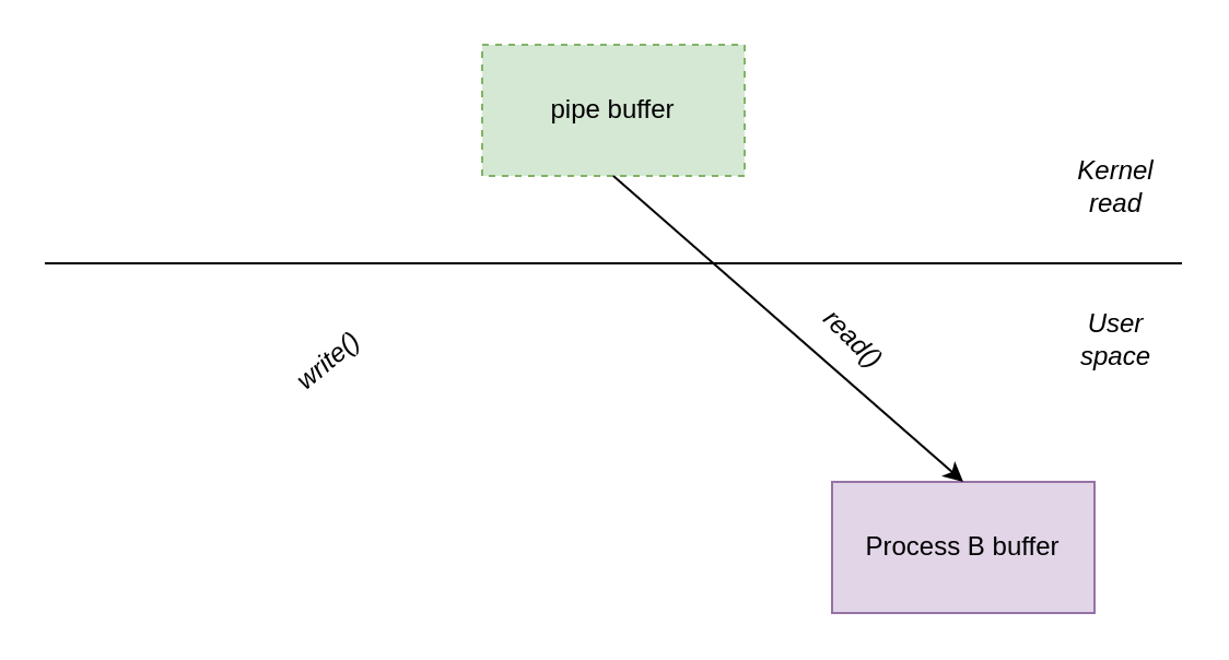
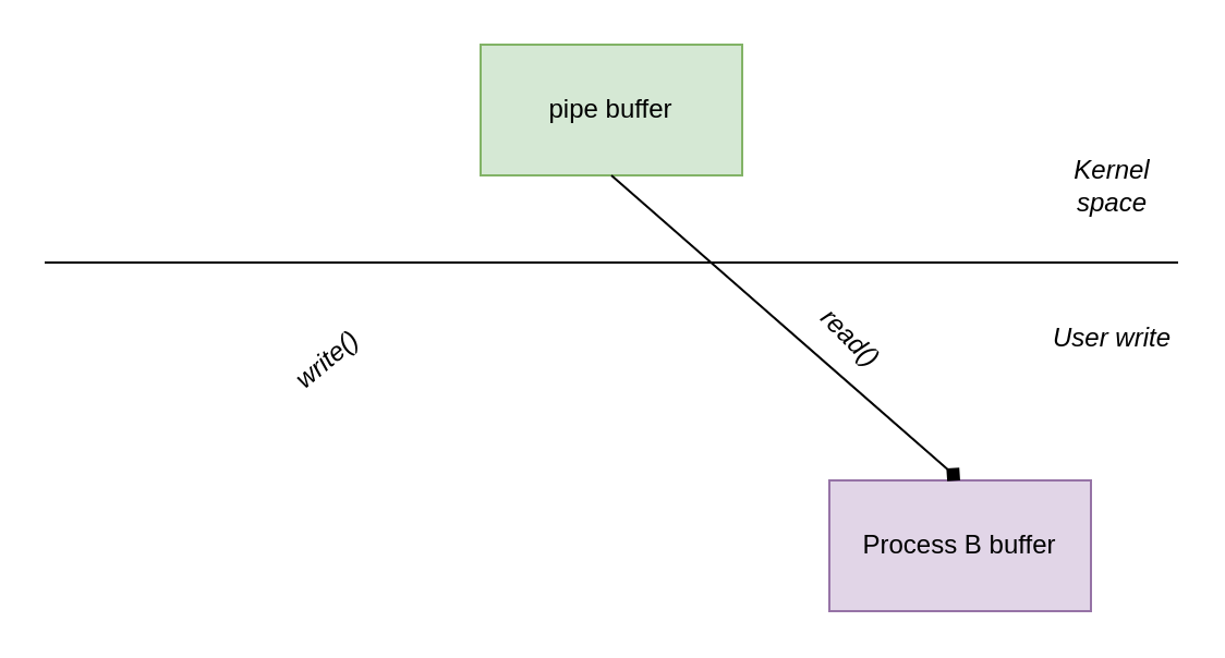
  <mxCell id="0" />
  <mxCell id="1" parent="0" />
- <mxCell id="2" value="pipe buffer" style="rounded=0;whiteSpace=wrap;html=1;fillColor=#d5e8d4;strokeColor=#82b366;dashed=1;" vertex="1" parent="1"><mxGeometry x="220" y="20" width="120" height="60" as="geometry" /></mxCell>
+ <mxCell id="2" value="pipe buffer" style="rounded=0;whiteSpace=wrap;html=1;fillColor=#d5e8d4;strokeColor=#82b366;" vertex="1" parent="1"><mxGeometry x="220" y="20" width="120" height="60" as="geometry" /></mxCell>
  <mxCell id="3" value="" style="endArrow=none;html=1;rounded=0;" edge="1" parent="1"><mxGeometry width="50" height="50" relative="1" as="geometry"><mxPoint x="20" y="120" as="sourcePoint" /><mxPoint x="540" y="120" as="targetPoint" /></mxGeometry></mxCell>
  <mxCell id="4" value="Process B buffer" style="rounded=0;whiteSpace=wrap;html=1;fillColor=#e1d5e7;strokeColor=#9673a6;" vertex="1" parent="1"><mxGeometry x="380" y="220" width="120" height="60" as="geometry" /></mxCell>
- <mxCell id="5" value="" style="endArrow=classic;html=1;rounded=0;exitX=0.5;exitY=1;exitDx=0;exitDy=0;entryX=0.5;entryY=0;entryDx=0;entryDy=0;" edge="1" parent="1" source="2" target="4"><mxGeometry width="50" height="50" relative="1" as="geometry"><mxPoint x="260" y="240" as="sourcePoint" /><mxPoint x="310" y="190" as="targetPoint" /></mxGeometry></mxCell>
- <mxCell id="6" value="&lt;i&gt;Kernel read&lt;/i&gt;" style="text;html=1;align=center;verticalAlign=middle;whiteSpace=wrap;rounded=0;" vertex="1" parent="1"><mxGeometry x="480" y="70" width="60" height="30" as="geometry" /></mxCell>
- <mxCell id="7" value="&lt;i&gt;User space&lt;/i&gt;" style="text;html=1;align=center;verticalAlign=middle;whiteSpace=wrap;rounded=0;" vertex="1" parent="1"><mxGeometry x="480" y="140" width="60" height="30" as="geometry" /></mxCell>
+ <mxCell id="5" value="" style="endArrow=diamond;html=1;rounded=0;exitX=0.5;exitY=1;exitDx=0;exitDy=0;entryX=0.5;entryY=0;entryDx=0;entryDy=0;" edge="1" parent="1" source="2" target="4"><mxGeometry width="50" height="50" relative="1" as="geometry"><mxPoint x="260" y="240" as="sourcePoint" /><mxPoint x="310" y="190" as="targetPoint" /></mxGeometry></mxCell>
+ <mxCell id="6" value="&lt;i&gt;Kernel space&lt;/i&gt;" style="text;html=1;align=center;verticalAlign=middle;whiteSpace=wrap;rounded=0;" vertex="1" parent="1"><mxGeometry x="480" y="70" width="60" height="30" as="geometry" /></mxCell>
+ <mxCell id="7" value="&lt;i&gt;User write&lt;/i&gt;" style="text;html=1;align=center;verticalAlign=middle;whiteSpace=wrap;rounded=0;" vertex="1" parent="1"><mxGeometry x="480" y="140" width="60" height="30" as="geometry" /></mxCell>
  <mxCell id="8" value="&lt;i&gt;write()&lt;/i&gt;" style="text;html=1;align=center;verticalAlign=middle;whiteSpace=wrap;rounded=0;rotation=-40;" vertex="1" parent="1"><mxGeometry x="120" y="150" width="60" height="30" as="geometry" /></mxCell>
  <mxCell id="9" value="&lt;i&gt;read()&lt;/i&gt;" style="text;html=1;align=center;verticalAlign=middle;whiteSpace=wrap;rounded=0;rotation=45;" vertex="1" parent="1"><mxGeometry x="360.003" y="140.004" width="60" height="30" as="geometry" /></mxCell>
